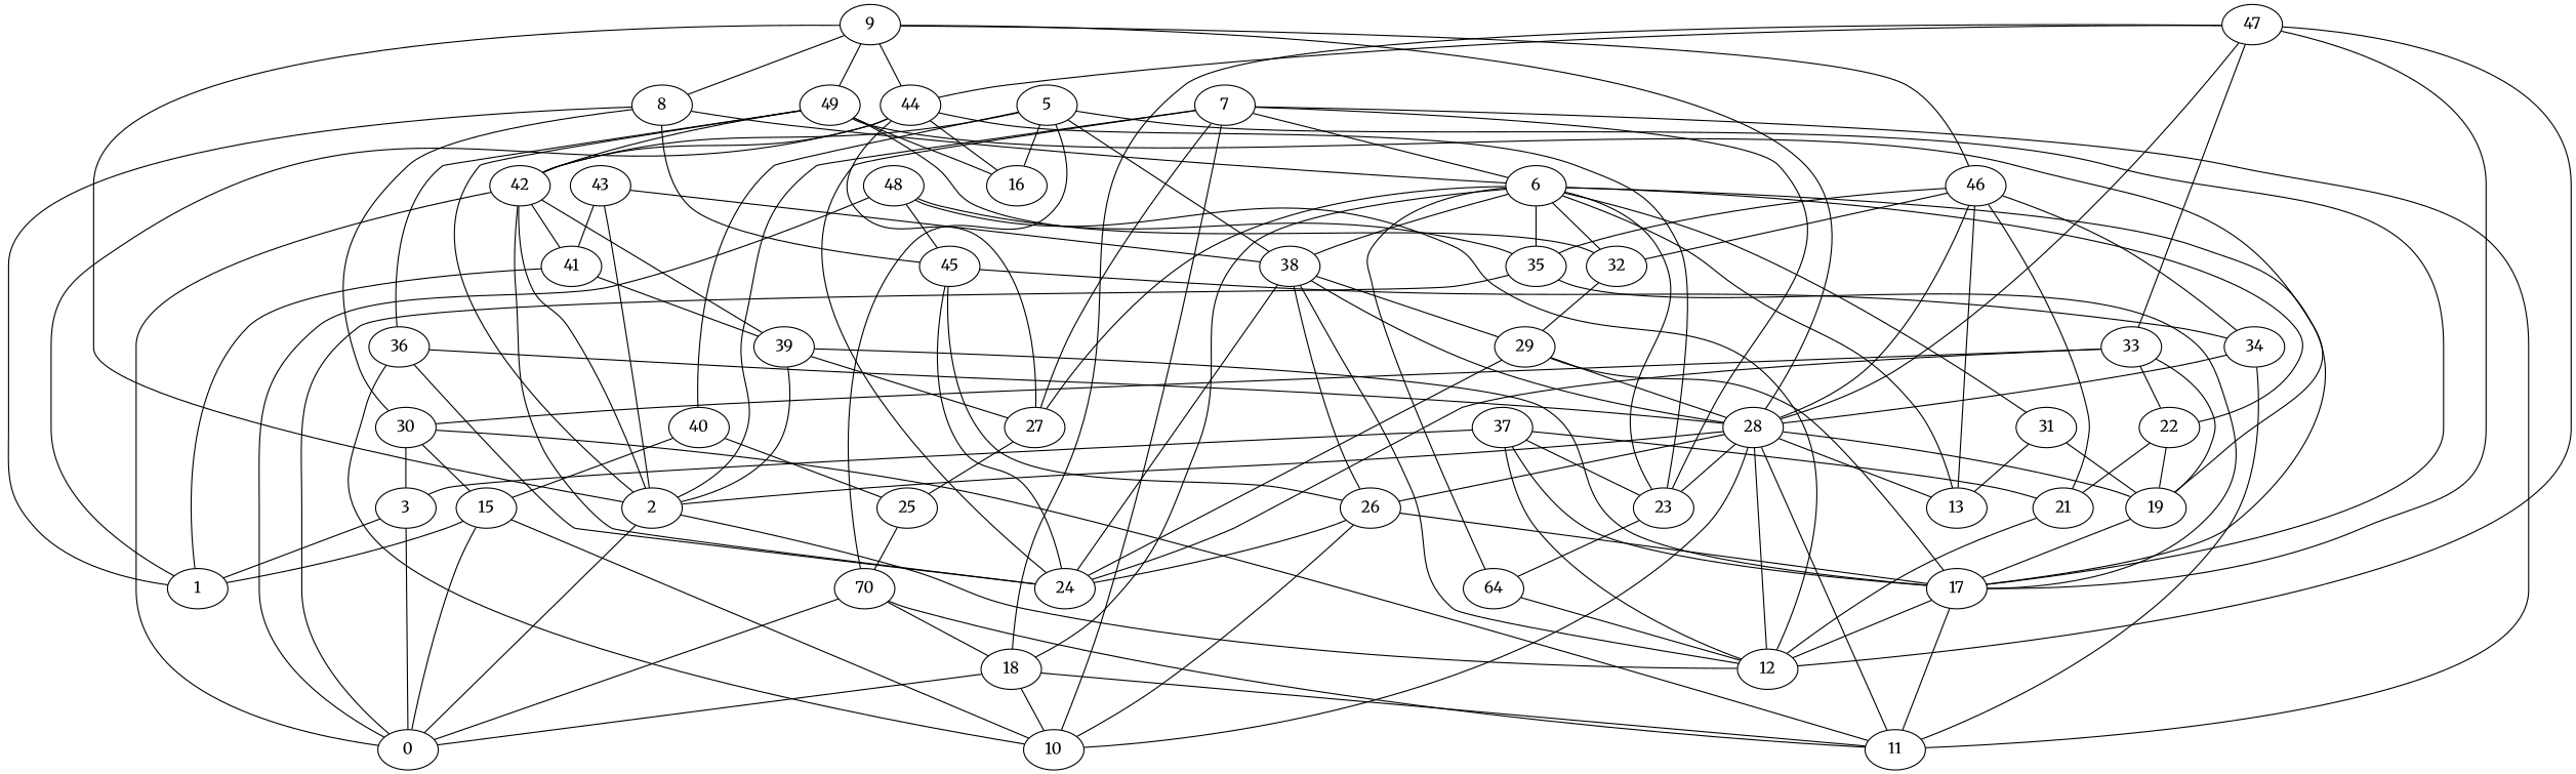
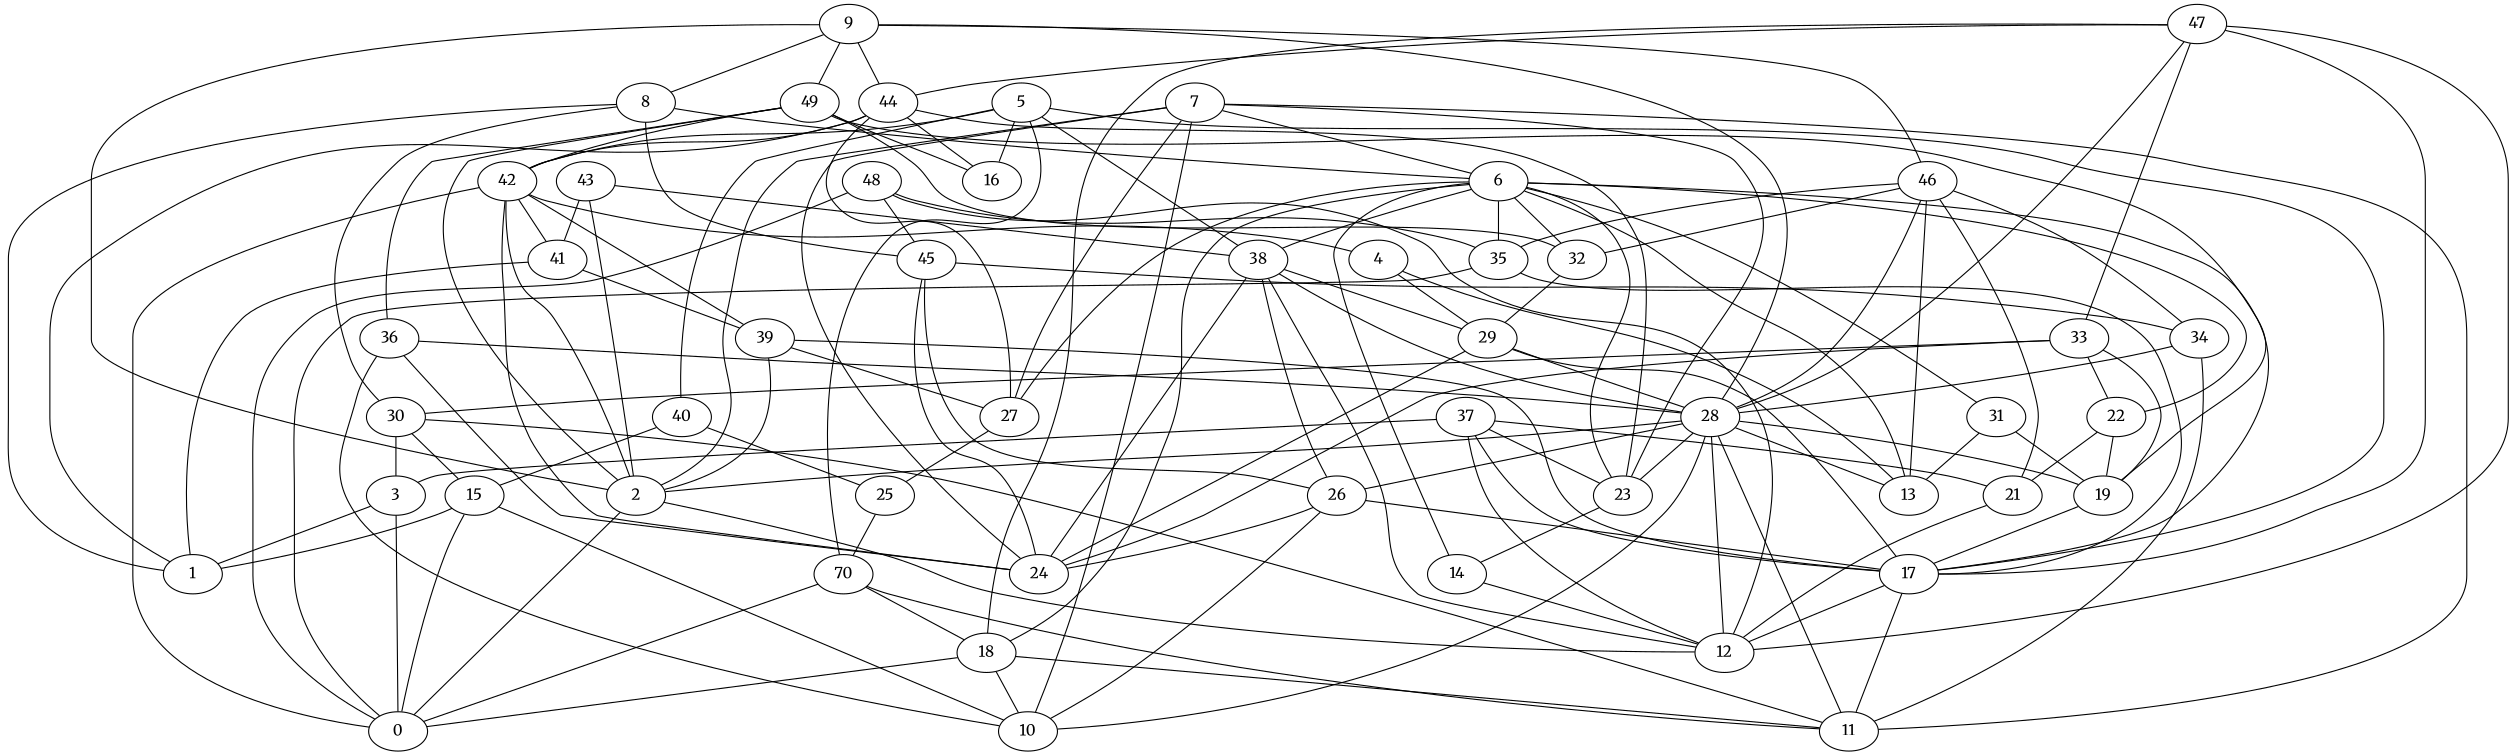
  digraph {
    fontname=Merriweather
    node [fontname=Merriweather]
    edge [color=black dir=none fontname=Merriweather]
    37
    12
    3
    21
    23
    17
    1
    0
-   14 [label=64]
+   14
    11
    31
    19
    13
+   4
    29
    24
    28
    43
    2
    38
    41
    26
    39
    10
    8
    30
    45
    6
    15
    34
    18
    35
    32
    27
    22
    36
    25
    n38 [label=70]
    46
    7
    49
    42
    16
    33
    9
    44
    48
    5
    40
    47
    subgraph sub_1 {
      37
      12
      3
      21
      23
      17
      1
      0
      14
      11
      31
      19
      13
+     4
      29
      24
      28
      43
      2
      38
      41
      26
      39
      10
      8
      30
      45
      6
      15
      34
      18
      35
      32
      27
      22
      36
      25
      n38
      46
      7
      49
      42
      16
      33
      9
      44
      48
      5
      40
      47
    }
    37 -> 12
    37 -> 3
    37 -> 21
    37 -> 23
    37 -> 17
    3 -> 1
    3 -> 0
    21 -> 12
    23 -> 14
    17 -> 12
    17 -> 11
    14 -> 12
    31 -> 19
    31 -> 13
    19 -> 17
+   4 -> 13
+   4 -> 29
    29 -> 17
    29 -> 24
    29 -> 28
    28 -> 12
    28 -> 23
    28 -> 11
    28 -> 19
    28 -> 13
    28 -> 2
    28 -> 26
    28 -> 10
    43 -> 2
    43 -> 38
    43 -> 41
    2 -> 12
    2 -> 0
    38 -> 12
    38 -> 29
    38 -> 24
    38 -> 28
    38 -> 26
    41 -> 1
    41 -> 39
    26 -> 17
    26 -> 24
    26 -> 10
    39 -> 17
    39 -> 2
    39 -> 27
    8 -> 1
    8 -> 30
    8 -> 45
    8 -> 6
    30 -> 3
    30 -> 11
    30 -> 15
    45 -> 24
    45 -> 26
    45 -> 34
    6 -> 23
    6 -> 17
    6 -> 14
    6 -> 31
    6 -> 13
    6 -> 38
    6 -> 18
    6 -> 35
    6 -> 32
    6 -> 27
    6 -> 22
    15 -> 1
    15 -> 0
    15 -> 10
    34 -> 11
    34 -> 28
    18 -> 0
    18 -> 11
    18 -> 10
    35 -> 17
    35 -> 0
    32 -> 29
    27 -> 25
    22 -> 21
    22 -> 19
    36 -> 24
    36 -> 28
    36 -> 10
    25 -> n38
    n38 -> 0
    n38 -> 11
    n38 -> 18
    46 -> 21
    46 -> 13
    46 -> 28
    46 -> 34
    46 -> 35
    46 -> 32
    7 -> 23
    7 -> 11
    7 -> 24
    7 -> 2
    7 -> 10
    7 -> 6
    7 -> 27
    49 -> 19
    49 -> 2
    49 -> 32
    49 -> 36
    49 -> 42
    49 -> 16
    42 -> 0
+   42 -> 4
    42 -> 24
    42 -> 2
    42 -> 41
    42 -> 39
    33 -> 19
    33 -> 24
    33 -> 30
    33 -> 22
    9 -> 28
    9 -> 2
    9 -> 8
    9 -> 46
    9 -> 49
    9 -> 44
    44 -> 23
    44 -> 1
    44 -> 27
    44 -> 42
    44 -> 16
    48 -> 12
    48 -> 0
    48 -> 45
    48 -> 35
    5 -> 17
    5 -> 38
    5 -> n38
    5 -> 42
    5 -> 16
    5 -> 40
    40 -> 15
    40 -> 25
    47 -> 12
    47 -> 17
    47 -> 28
    47 -> 18
    47 -> 33
    47 -> 44
  }
